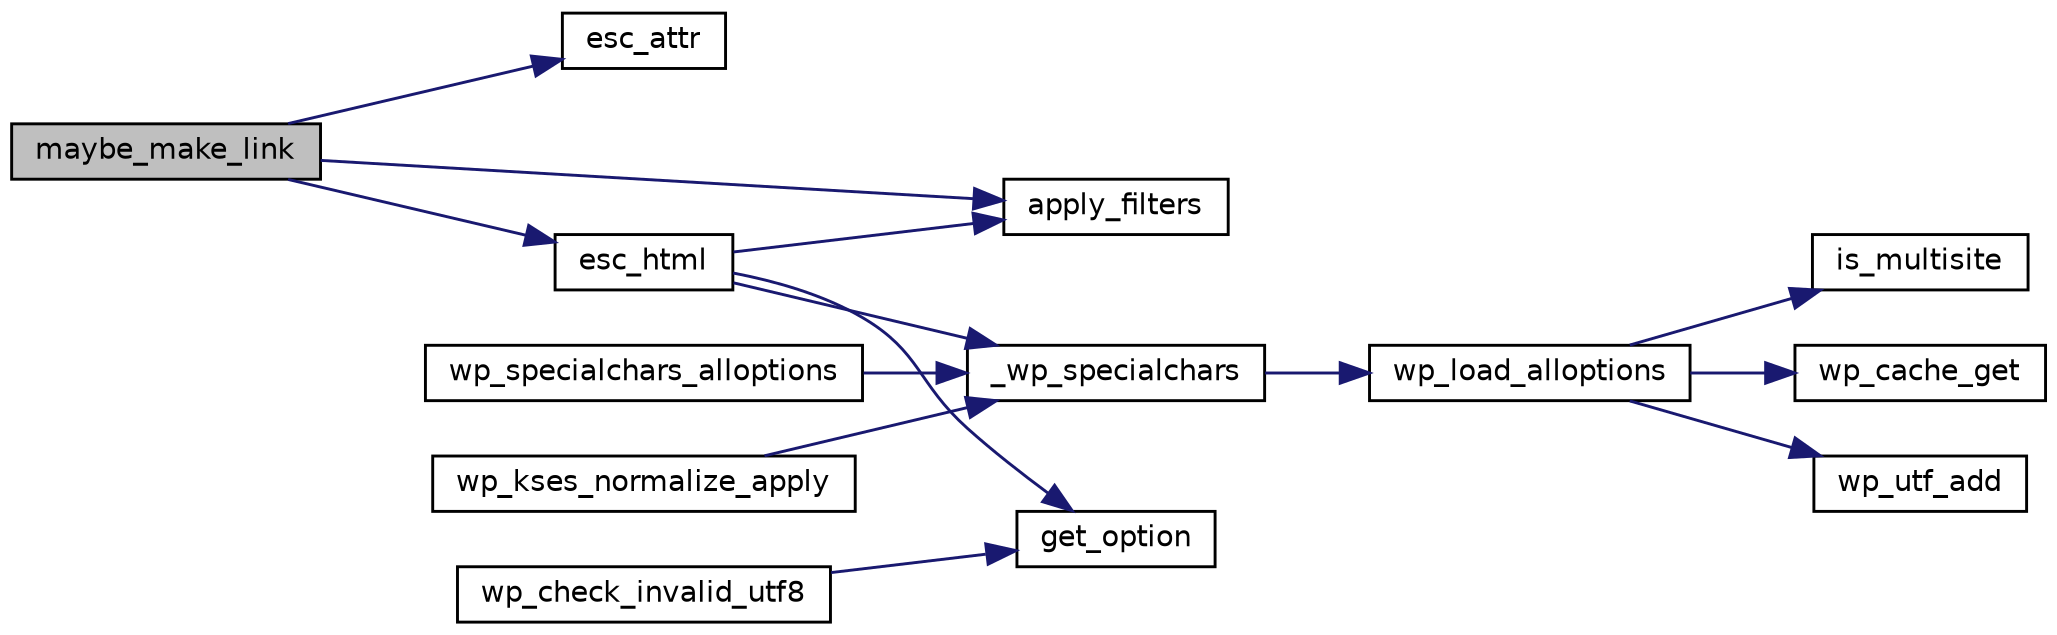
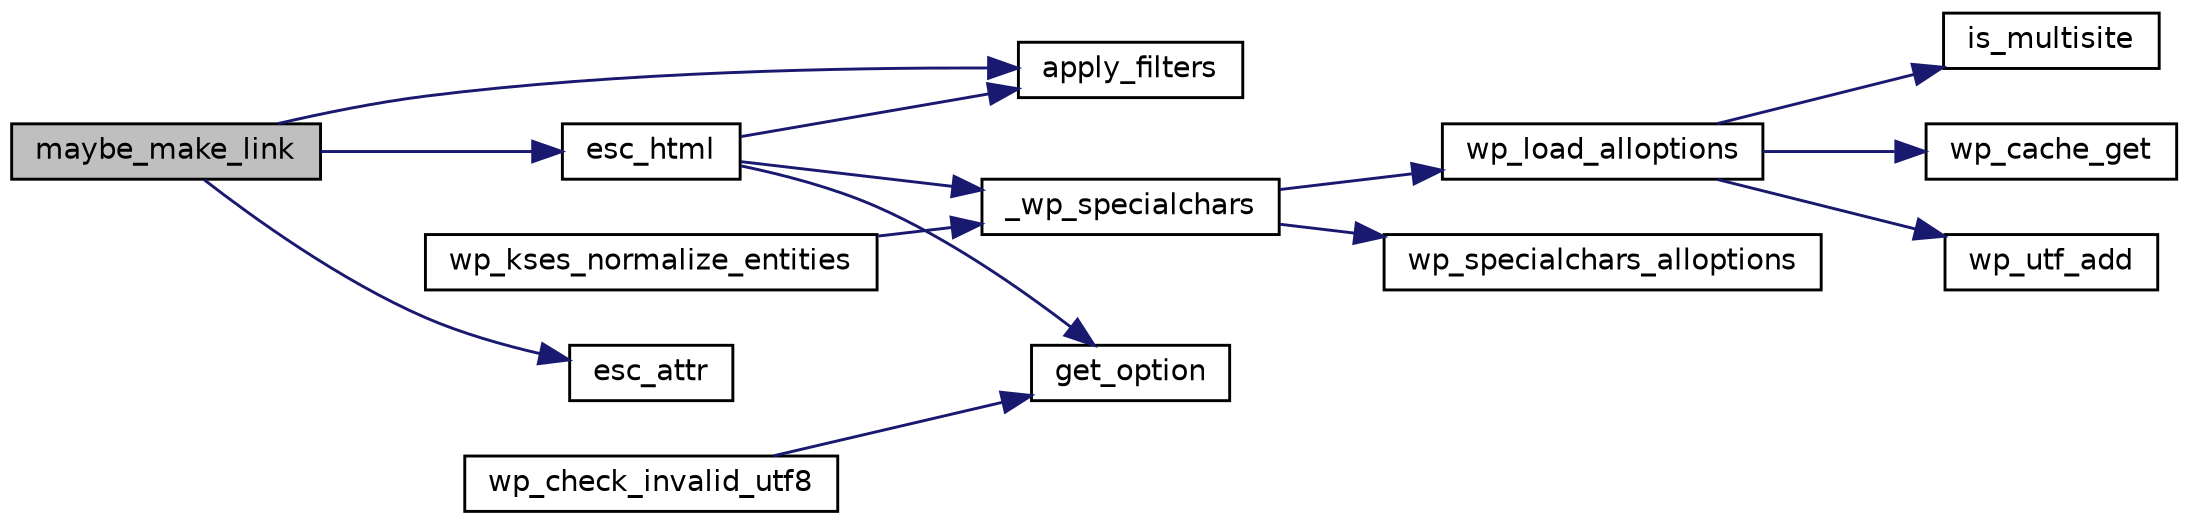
  digraph {
    rankdir=LR
    node [color=black fillcolor=white fontname=Helvetica fontsize=10 shape=record style=filled]
    edge [color=midnightblue fontname=Helvetica fontsize=10 labelfontname=Helvetica labelfontsize=10 style=solid]
    n1 [fillcolor=grey75 fontcolor=black height=0.2 label=maybe_make_link width=0.4]
    n2 [height=0.2 label=esc_attr width=0.4]
    n3 [height=0.2 label=esc_html width=0.4]
    n4 [height=0.2 label=apply_filters width=0.4]
    n5 [height=0.2 label=_wp_specialchars width=0.4]
    n6 [height=0.2 label=get_option width=0.4]
    n7 [height=0.2 label=wp_check_invalid_utf8 width=0.4]
    n8 [height=0.2 label=wp_load_alloptions width=0.4]
    n9 [height=0.2 label=wp_specialchars_alloptions width=0.4]
    n10 [height=0.2 label=is_multisite width=0.4]
    n11 [height=0.2 label=wp_cache_get width=0.4]
    n12 [height=0.2 label=wp_utf_add width=0.4]
-   n13 [height=0.2 label=wp_kses_normalize_apply width=0.4]
+   n13 [height=0.2 label=wp_kses_normalize_entities width=0.4]
    n1 -> n2
    n1 -> n3
    n1 -> n4
    n3 -> n4
    n3 -> n5
    n3 -> n6
    n5 -> n8
-   n9 -> n5
+   n5 -> n9
    n7 -> n6
    n8 -> n10
    n8 -> n11
    n8 -> n12
    n13 -> n5
  }
